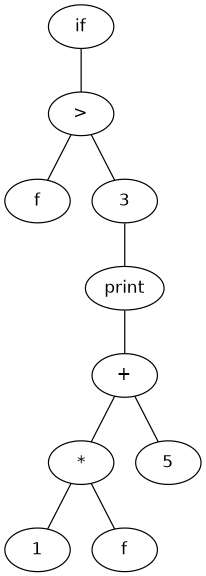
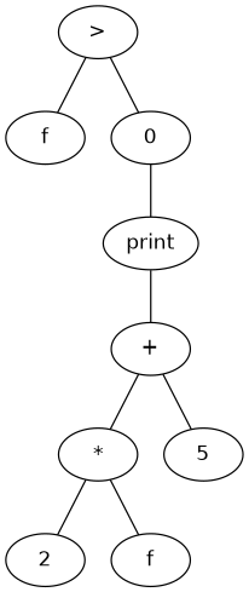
  graph {
    fontname="DejaVu Sans"
    node [fontname="DejaVu Sans"]
    edge [fontname="DejaVu Sans"]
-   if
    ">"
    n3 [label=f]
-   0 [label=3]
+   0
    print
    "+"
    "*"
    5
-   2 [label=1]
+   2
    f
-   if -- ">"
    ">" -- n3
    ">" -- 0
    0 -- print
    print -- "+"
    "+" -- "*"
    "+" -- 5
    "*" -- 2
    "*" -- f
  }
